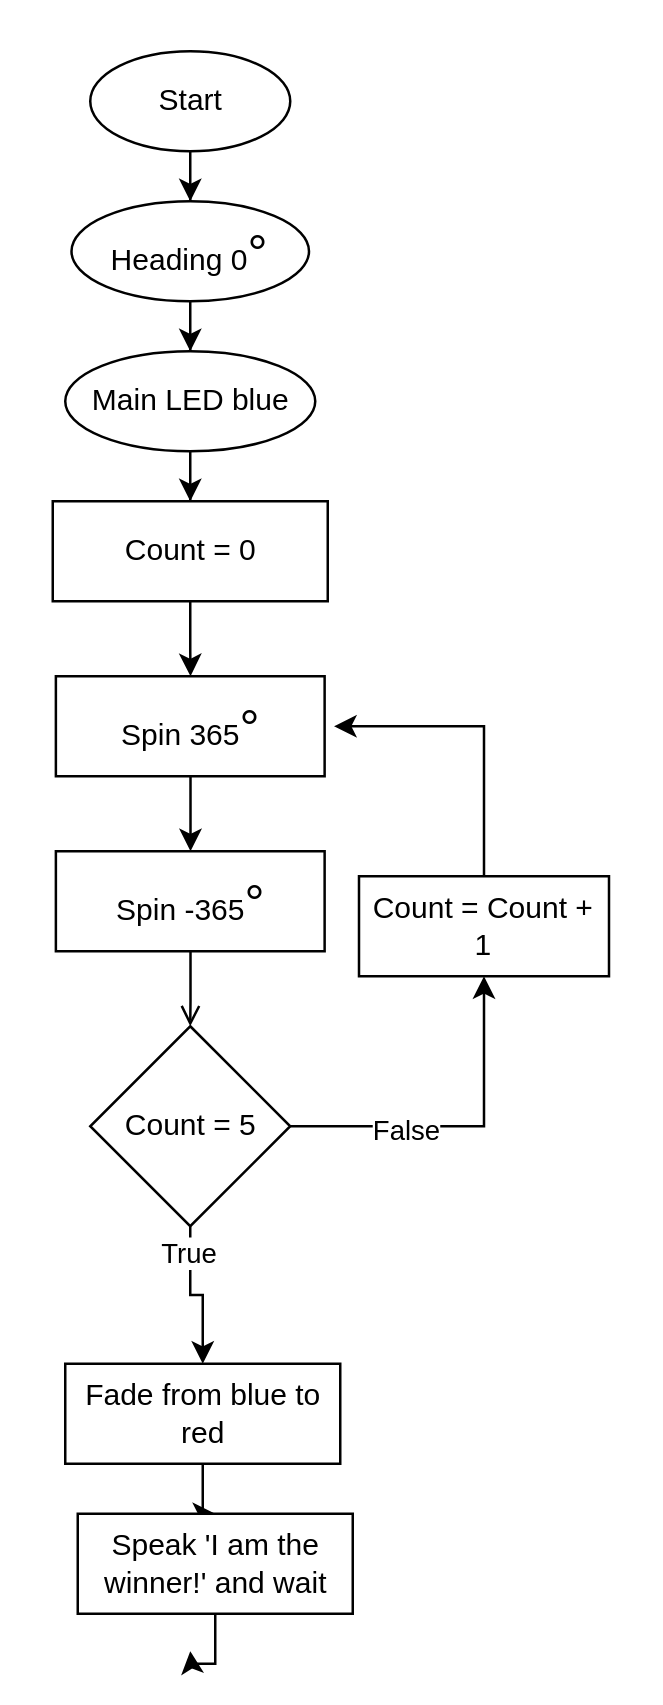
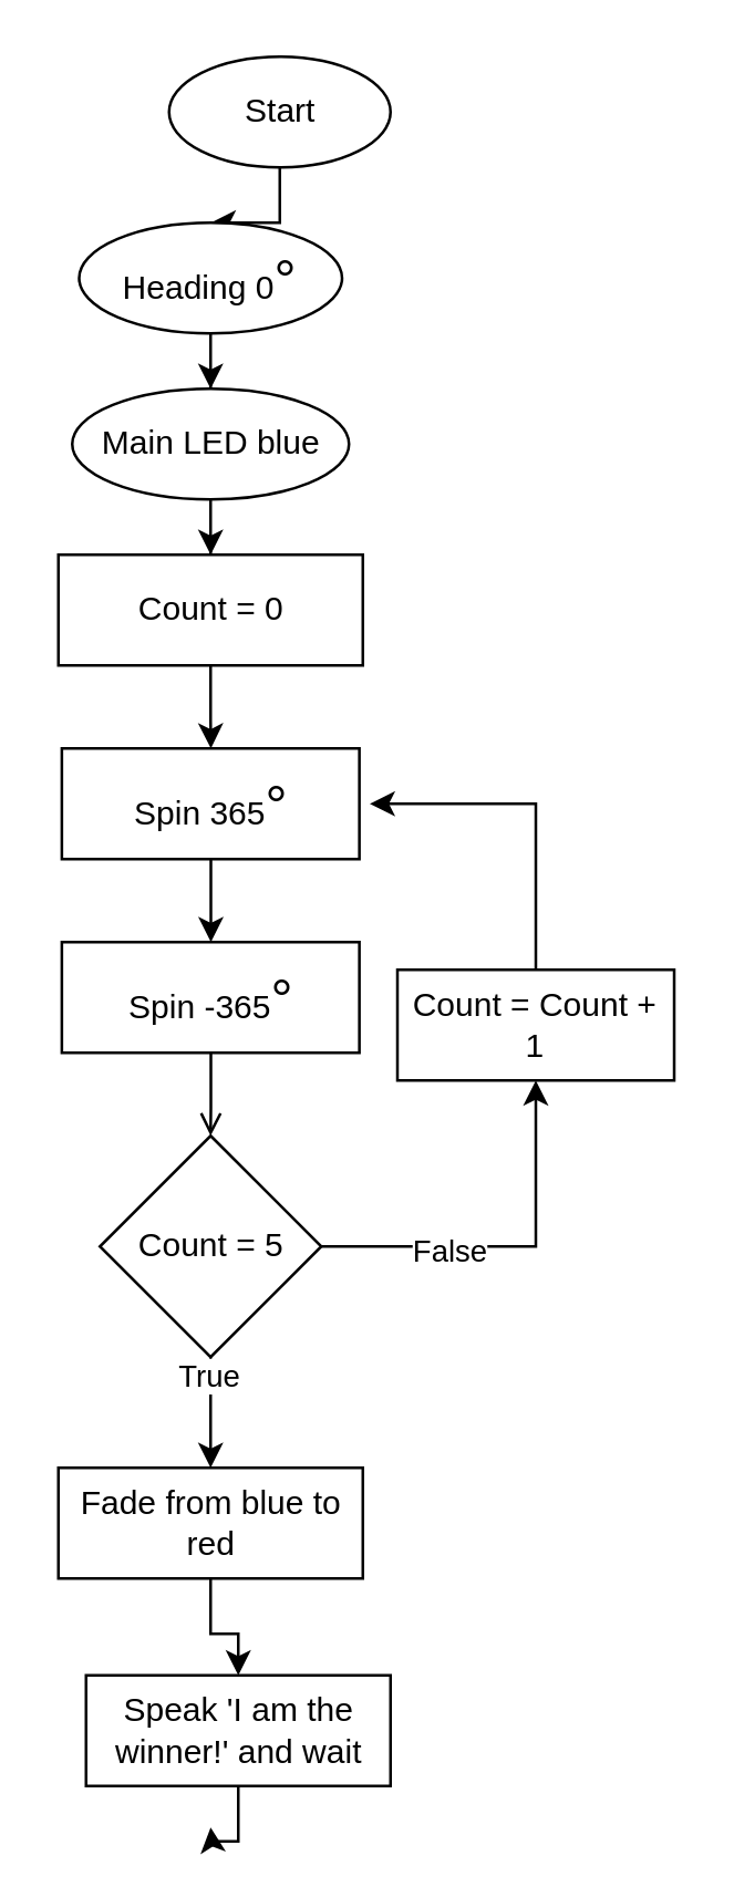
  <mxCell id="0" />
  <mxCell id="1" parent="0" />
  <mxCell id="2" value="" style="edgeStyle=orthogonalEdgeStyle;rounded=0;orthogonalLoop=1;jettySize=auto;html=1;" edge="1" parent="1" source="3" target="5"><mxGeometry relative="1" as="geometry" /></mxCell>
- <mxCell id="3" value="Start" style="ellipse;whiteSpace=wrap;html=1;" vertex="1" parent="1"><mxGeometry x="35.5" y="20" width="80" height="40" as="geometry" /></mxCell>
+ <mxCell id="3" value="Start" style="ellipse;whiteSpace=wrap;html=1;" vertex="1" parent="1"><mxGeometry x="60.5" y="20" width="80" height="40" as="geometry" /></mxCell>
  <mxCell id="4" value="" style="edgeStyle=orthogonalEdgeStyle;rounded=0;orthogonalLoop=1;jettySize=auto;html=1;" edge="1" parent="1" source="5" target="7"><mxGeometry relative="1" as="geometry" /></mxCell>
  <mxCell id="5" value="Heading 0&lt;span id=&quot;docs-internal-guid-50e01169-7fff-68a3-4e3e-6c373fba5f12&quot;&gt;&lt;span style=&quot;font-size: 15pt ; font-family: &amp;#34;arial&amp;#34; ; vertical-align: baseline&quot;&gt;°&lt;/span&gt;&lt;/span&gt;" style="ellipse;whiteSpace=wrap;html=1;" vertex="1" parent="1"><mxGeometry x="28" y="80" width="95" height="40" as="geometry" /></mxCell>
  <mxCell id="6" value="" style="edgeStyle=orthogonalEdgeStyle;rounded=0;orthogonalLoop=1;jettySize=auto;html=1;" edge="1" parent="1" source="7" target="14"><mxGeometry relative="1" as="geometry" /></mxCell>
  <mxCell id="7" value="Main LED blue" style="ellipse;whiteSpace=wrap;html=1;" vertex="1" parent="1"><mxGeometry x="25.5" y="140" width="100" height="40" as="geometry" /></mxCell>
  <mxCell id="8" value="" style="edgeStyle=orthogonalEdgeStyle;rounded=0;orthogonalLoop=1;jettySize=auto;html=1;" edge="1" parent="1" source="9"><mxGeometry relative="1" as="geometry"><mxPoint x="75.6" y="340" as="targetPoint" /></mxGeometry></mxCell>
  <mxCell id="9" value="Spin 365&lt;span id=&quot;docs-internal-guid-50e01169-7fff-68a3-4e3e-6c373fba5f12&quot;&gt;&lt;span style=&quot;font-size: 15pt ; font-family: &amp;#34;arial&amp;#34; ; vertical-align: baseline&quot;&gt;°&lt;/span&gt;&lt;/span&gt;" style="rounded=0;whiteSpace=wrap;html=1;" vertex="1" parent="1"><mxGeometry x="21.75" y="270" width="107.5" height="40" as="geometry" /></mxCell>
  <mxCell id="10" value="" style="edgeStyle=orthogonalEdgeStyle;rounded=0;orthogonalLoop=1;jettySize=auto;html=1;" edge="1" parent="1" source="12" target="22"><mxGeometry relative="1" as="geometry" /></mxCell>
  <mxCell id="11" value="True" style="edgeLabel;html=1;align=center;verticalAlign=middle;resizable=0;points=[];" vertex="1" connectable="0" parent="10"><mxGeometry x="-0.68" y="-1" relative="1" as="geometry"><mxPoint as="offset" /></mxGeometry></mxCell>
  <mxCell id="12" value="Count = 5" style="rhombus;whiteSpace=wrap;html=1;" vertex="1" parent="1"><mxGeometry x="35.5" y="410" width="80" height="80" as="geometry" /></mxCell>
  <mxCell id="13" value="" style="edgeStyle=orthogonalEdgeStyle;rounded=0;orthogonalLoop=1;jettySize=auto;html=1;" edge="1" parent="1" source="14" target="9"><mxGeometry relative="1" as="geometry" /></mxCell>
  <mxCell id="14" value="Count = 0" style="rounded=0;whiteSpace=wrap;html=1;" vertex="1" parent="1"><mxGeometry x="20.5" y="200" width="110" height="40" as="geometry" /></mxCell>
  <mxCell id="15" value="" style="edgeStyle=orthogonalEdgeStyle;rounded=0;orthogonalLoop=1;jettySize=auto;html=1;endArrow=open;" edge="1" parent="1" source="16" target="12"><mxGeometry relative="1" as="geometry" /></mxCell>
  <mxCell id="16" value="Spin -365&lt;span id=&quot;docs-internal-guid-50e01169-7fff-68a3-4e3e-6c373fba5f12&quot;&gt;&lt;span style=&quot;font-size: 15pt ; font-family: &amp;#34;arial&amp;#34; ; vertical-align: baseline&quot;&gt;°&lt;/span&gt;&lt;/span&gt;" style="rounded=0;whiteSpace=wrap;html=1;" vertex="1" parent="1"><mxGeometry x="21.75" y="340" width="107.5" height="40" as="geometry" /></mxCell>
  <mxCell id="17" value="" style="endArrow=classic;html=1;rounded=0;exitX=1;exitY=0.5;exitDx=0;exitDy=0;" edge="1" parent="1" source="12"><mxGeometry width="50" height="50" relative="1" as="geometry"><mxPoint x="63" y="340" as="sourcePoint" /><mxPoint x="193" y="390" as="targetPoint" /><Array as="points"><mxPoint x="193" y="450" /></Array></mxGeometry></mxCell>
  <mxCell id="18" value="False" style="edgeLabel;html=1;align=center;verticalAlign=middle;resizable=0;points=[];" vertex="1" connectable="0" parent="17"><mxGeometry x="-0.324" y="-1" relative="1" as="geometry"><mxPoint as="offset" /></mxGeometry></mxCell>
  <mxCell id="19" value="Count = Count + 1" style="rounded=0;whiteSpace=wrap;html=1;" vertex="1" parent="1"><mxGeometry x="143" y="350" width="100" height="40" as="geometry" /></mxCell>
  <mxCell id="20" value="" style="endArrow=classic;html=1;rounded=0;exitX=0.5;exitY=0;exitDx=0;exitDy=0;" edge="1" parent="1" source="19"><mxGeometry width="50" height="50" relative="1" as="geometry"><mxPoint x="63" y="340" as="sourcePoint" /><mxPoint x="133" y="290" as="targetPoint" /><Array as="points"><mxPoint x="193" y="290" /></Array></mxGeometry></mxCell>
  <mxCell id="21" value="" style="edgeStyle=orthogonalEdgeStyle;rounded=0;orthogonalLoop=1;jettySize=auto;html=1;" edge="1" parent="1" source="22" target="24"><mxGeometry relative="1" as="geometry" /></mxCell>
- <mxCell id="22" value="Fade from blue to red" style="rounded=0;whiteSpace=wrap;html=1;" vertex="1" parent="1"><mxGeometry x="25.5" y="545" width="110" height="40" as="geometry" /></mxCell>
+ <mxCell id="22" value="Fade from blue to red" style="rounded=0;whiteSpace=wrap;html=1;" vertex="1" parent="1"><mxGeometry x="20.5" y="530" width="110" height="40" as="geometry" /></mxCell>
  <mxCell id="23" value="" style="edgeStyle=orthogonalEdgeStyle;rounded=0;orthogonalLoop=1;jettySize=auto;html=1;" edge="1" parent="1" source="24"><mxGeometry relative="1" as="geometry"><mxPoint x="75.5" y="660" as="targetPoint" /></mxGeometry></mxCell>
  <mxCell id="24" value="Speak 'I am the winner!' and wait" style="rounded=0;whiteSpace=wrap;html=1;" vertex="1" parent="1"><mxGeometry x="30.5" y="605" width="110" height="40" as="geometry" /></mxCell>
